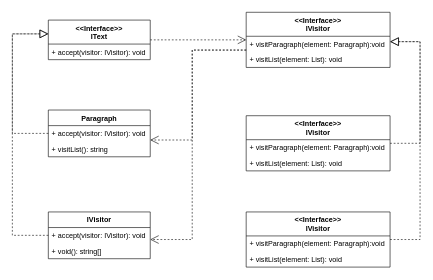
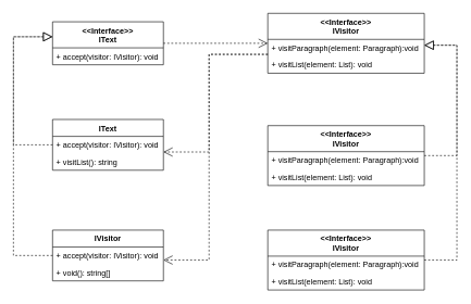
  <mxCell id="0" />
  <mxCell id="1" parent="0" />
  <mxCell id="2" value="&lt;&lt;Interface&gt;&gt;&#10; IText" style="swimlane;fontStyle=1;childLayout=stackLayout;horizontal=1;startSize=40;fillColor=none;horizontalStack=0;resizeParent=1;resizeParentMax=0;resizeLast=0;collapsible=1;marginBottom=0;" vertex="1" parent="1"><mxGeometry x="80" y="33" width="170" height="66" as="geometry" /></mxCell>
  <mxCell id="3" value="+ accept(visitor: IVisitor): void" style="text;strokeColor=none;fillColor=none;align=left;verticalAlign=top;spacingLeft=4;spacingRight=4;overflow=hidden;rotatable=0;points=[[0,0.5],[1,0.5]];portConstraint=eastwest;" vertex="1" parent="2"><mxGeometry y="40" width="170" height="26" as="geometry" /></mxCell>
- <mxCell id="4" value="Paragraph" style="swimlane;fontStyle=1;align=center;verticalAlign=top;childLayout=stackLayout;horizontal=1;startSize=26;horizontalStack=0;resizeParent=1;resizeParentMax=0;resizeLast=0;collapsible=1;marginBottom=0;" vertex="1" parent="1"><mxGeometry x="80" y="183" width="170" height="78" as="geometry" /></mxCell>
+ <mxCell id="4" value="IText" style="swimlane;fontStyle=1;align=center;verticalAlign=top;childLayout=stackLayout;horizontal=1;startSize=26;horizontalStack=0;resizeParent=1;resizeParentMax=0;resizeLast=0;collapsible=1;marginBottom=0;" vertex="1" parent="1"><mxGeometry x="80" y="183" width="170" height="78" as="geometry" /></mxCell>
  <mxCell id="5" value="+ accept(visitor: IVisitor): void" style="text;strokeColor=none;fillColor=none;align=left;verticalAlign=top;spacingLeft=4;spacingRight=4;overflow=hidden;rotatable=0;points=[[0,0.5],[1,0.5]];portConstraint=eastwest;" vertex="1" parent="4"><mxGeometry y="26" width="170" height="26" as="geometry" /></mxCell>
  <mxCell id="6" value="+ visitList(): string" style="text;strokeColor=none;fillColor=none;align=left;verticalAlign=top;spacingLeft=4;spacingRight=4;overflow=hidden;rotatable=0;points=[[0,0.5],[1,0.5]];portConstraint=eastwest;" vertex="1" parent="4"><mxGeometry y="52" width="170" height="26" as="geometry" /></mxCell>
  <mxCell id="7" value="IVisitor" style="swimlane;fontStyle=1;align=center;verticalAlign=top;childLayout=stackLayout;horizontal=1;startSize=26;horizontalStack=0;resizeParent=1;resizeParentMax=0;resizeLast=0;collapsible=1;marginBottom=0;" vertex="1" parent="1"><mxGeometry x="80" y="353" width="170" height="78" as="geometry" /></mxCell>
  <mxCell id="8" value="+ accept(visitor: IVisitor): void" style="text;strokeColor=none;fillColor=none;align=left;verticalAlign=top;spacingLeft=4;spacingRight=4;overflow=hidden;rotatable=0;points=[[0,0.5],[1,0.5]];portConstraint=eastwest;" vertex="1" parent="7"><mxGeometry y="26" width="170" height="26" as="geometry" /></mxCell>
  <mxCell id="9" value="+ void(): string[]" style="text;strokeColor=none;fillColor=none;align=left;verticalAlign=top;spacingLeft=4;spacingRight=4;overflow=hidden;rotatable=0;points=[[0,0.5],[1,0.5]];portConstraint=eastwest;" vertex="1" parent="7"><mxGeometry y="52" width="170" height="26" as="geometry" /></mxCell>
  <mxCell id="10" value="&lt;&lt;Interface&gt;&gt;&#10;IVisitor" style="swimlane;fontStyle=1;childLayout=stackLayout;horizontal=1;startSize=40;fillColor=none;horizontalStack=0;resizeParent=1;resizeParentMax=0;resizeLast=0;collapsible=1;marginBottom=0;" vertex="1" parent="1"><mxGeometry x="410" y="20" width="240" height="92" as="geometry" /></mxCell>
  <mxCell id="11" value="+ visitParagraph(element: Paragraph):void" style="text;strokeColor=none;fillColor=none;align=left;verticalAlign=top;spacingLeft=4;spacingRight=4;overflow=hidden;rotatable=0;points=[[0,0.5],[1,0.5]];portConstraint=eastwest;" vertex="1" parent="10"><mxGeometry y="40" width="240" height="26" as="geometry" /></mxCell>
  <mxCell id="12" value="+ visitList(element: List): void" style="text;strokeColor=none;fillColor=none;align=left;verticalAlign=top;spacingLeft=4;spacingRight=4;overflow=hidden;rotatable=0;points=[[0,0.5],[1,0.5]];portConstraint=eastwest;" vertex="1" parent="10"><mxGeometry y="66" width="240" height="26" as="geometry" /></mxCell>
  <mxCell id="13" value="&lt;&lt;Interface&gt;&gt;&#10;IVisitor" style="swimlane;fontStyle=1;childLayout=stackLayout;horizontal=1;startSize=40;fillColor=none;horizontalStack=0;resizeParent=1;resizeParentMax=0;resizeLast=0;collapsible=1;marginBottom=0;" vertex="1" parent="1"><mxGeometry x="410" y="192.5" width="240" height="92" as="geometry" /></mxCell>
  <mxCell id="14" value="+ visitParagraph(element: Paragraph):void" style="text;strokeColor=none;fillColor=none;align=left;verticalAlign=top;spacingLeft=4;spacingRight=4;overflow=hidden;rotatable=0;points=[[0,0.5],[1,0.5]];portConstraint=eastwest;" vertex="1" parent="13"><mxGeometry y="40" width="240" height="26" as="geometry" /></mxCell>
  <mxCell id="15" value="+ visitList(element: List): void" style="text;strokeColor=none;fillColor=none;align=left;verticalAlign=top;spacingLeft=4;spacingRight=4;overflow=hidden;rotatable=0;points=[[0,0.5],[1,0.5]];portConstraint=eastwest;" vertex="1" parent="13"><mxGeometry y="66" width="240" height="26" as="geometry" /></mxCell>
  <mxCell id="16" value="&lt;&lt;Interface&gt;&gt;&#10;IVisitor" style="swimlane;fontStyle=1;childLayout=stackLayout;horizontal=1;startSize=40;fillColor=none;horizontalStack=0;resizeParent=1;resizeParentMax=0;resizeLast=0;collapsible=1;marginBottom=0;" vertex="1" parent="1"><mxGeometry x="410" y="353" width="240" height="92" as="geometry" /></mxCell>
  <mxCell id="17" value="+ visitParagraph(element: Paragraph):void" style="text;strokeColor=none;fillColor=none;align=left;verticalAlign=top;spacingLeft=4;spacingRight=4;overflow=hidden;rotatable=0;points=[[0,0.5],[1,0.5]];portConstraint=eastwest;" vertex="1" parent="16"><mxGeometry y="40" width="240" height="26" as="geometry" /></mxCell>
  <mxCell id="18" value="+ visitList(element: List): void" style="text;strokeColor=none;fillColor=none;align=left;verticalAlign=top;spacingLeft=4;spacingRight=4;overflow=hidden;rotatable=0;points=[[0,0.5],[1,0.5]];portConstraint=eastwest;" vertex="1" parent="16"><mxGeometry y="66" width="240" height="26" as="geometry" /></mxCell>
  <mxCell id="19" value="" style="endArrow=block;dashed=1;endFill=0;endSize=12;html=1;rounded=0;edgeStyle=orthogonalEdgeStyle;" edge="1" parent="1" source="4" target="2"><mxGeometry width="160" relative="1" as="geometry"><mxPoint x="270" y="353" as="sourcePoint" /><mxPoint x="430" y="353" as="targetPoint" /><Array as="points"><mxPoint x="20" y="222" /><mxPoint x="20" y="56" /></Array></mxGeometry></mxCell>
  <mxCell id="20" value="" style="endArrow=block;dashed=1;endFill=0;endSize=12;html=1;rounded=0;edgeStyle=orthogonalEdgeStyle;" edge="1" parent="1" source="7" target="2"><mxGeometry width="160" relative="1" as="geometry"><mxPoint x="270" y="353" as="sourcePoint" /><mxPoint x="430" y="353" as="targetPoint" /><Array as="points"><mxPoint x="20" y="392" /><mxPoint x="20" y="56" /></Array></mxGeometry></mxCell>
  <mxCell id="21" value="" style="endArrow=block;dashed=1;endFill=0;endSize=12;html=1;rounded=0;edgeStyle=orthogonalEdgeStyle;" edge="1" parent="1" source="16" target="10"><mxGeometry width="160" relative="1" as="geometry"><mxPoint x="270" y="353" as="sourcePoint" /><mxPoint x="430" y="353" as="targetPoint" /><Array as="points"><mxPoint x="700" y="399" /><mxPoint x="700" y="69" /></Array></mxGeometry></mxCell>
  <mxCell id="22" value="" style="endArrow=block;dashed=1;endFill=0;endSize=12;html=1;rounded=0;edgeStyle=orthogonalEdgeStyle;" edge="1" parent="1" source="13" target="10"><mxGeometry width="160" relative="1" as="geometry"><mxPoint x="270" y="353" as="sourcePoint" /><mxPoint x="430" y="353" as="targetPoint" /><Array as="points"><mxPoint x="700" y="238.5" /><mxPoint x="700" y="69" /></Array></mxGeometry></mxCell>
  <mxCell id="23" value="" style="endArrow=open;endSize=12;dashed=1;html=1;rounded=0;edgeStyle=orthogonalEdgeStyle;" edge="1" parent="1" source="10" target="4"><mxGeometry width="160" relative="1" as="geometry"><mxPoint x="210" y="243" as="sourcePoint" /><mxPoint x="370" y="243" as="targetPoint" /><Array as="points"><mxPoint x="320" y="83" /><mxPoint x="320" y="233" /></Array></mxGeometry></mxCell>
  <mxCell id="24" value="" style="endArrow=open;endSize=12;dashed=1;html=1;rounded=0;edgeStyle=orthogonalEdgeStyle;" edge="1" parent="1" source="10" target="7"><mxGeometry width="160" relative="1" as="geometry"><mxPoint x="210" y="243" as="sourcePoint" /><mxPoint x="370" y="243" as="targetPoint" /><Array as="points"><mxPoint x="320" y="83" /><mxPoint x="320" y="399" /></Array></mxGeometry></mxCell>
  <mxCell id="25" value="" style="endArrow=open;endSize=12;dashed=1;html=1;rounded=0;" edge="1" parent="1" source="2" target="10"><mxGeometry width="160" relative="1" as="geometry"><mxPoint x="370" y="103" as="sourcePoint" /><mxPoint x="250" y="57.699" as="targetPoint" /></mxGeometry></mxCell>
